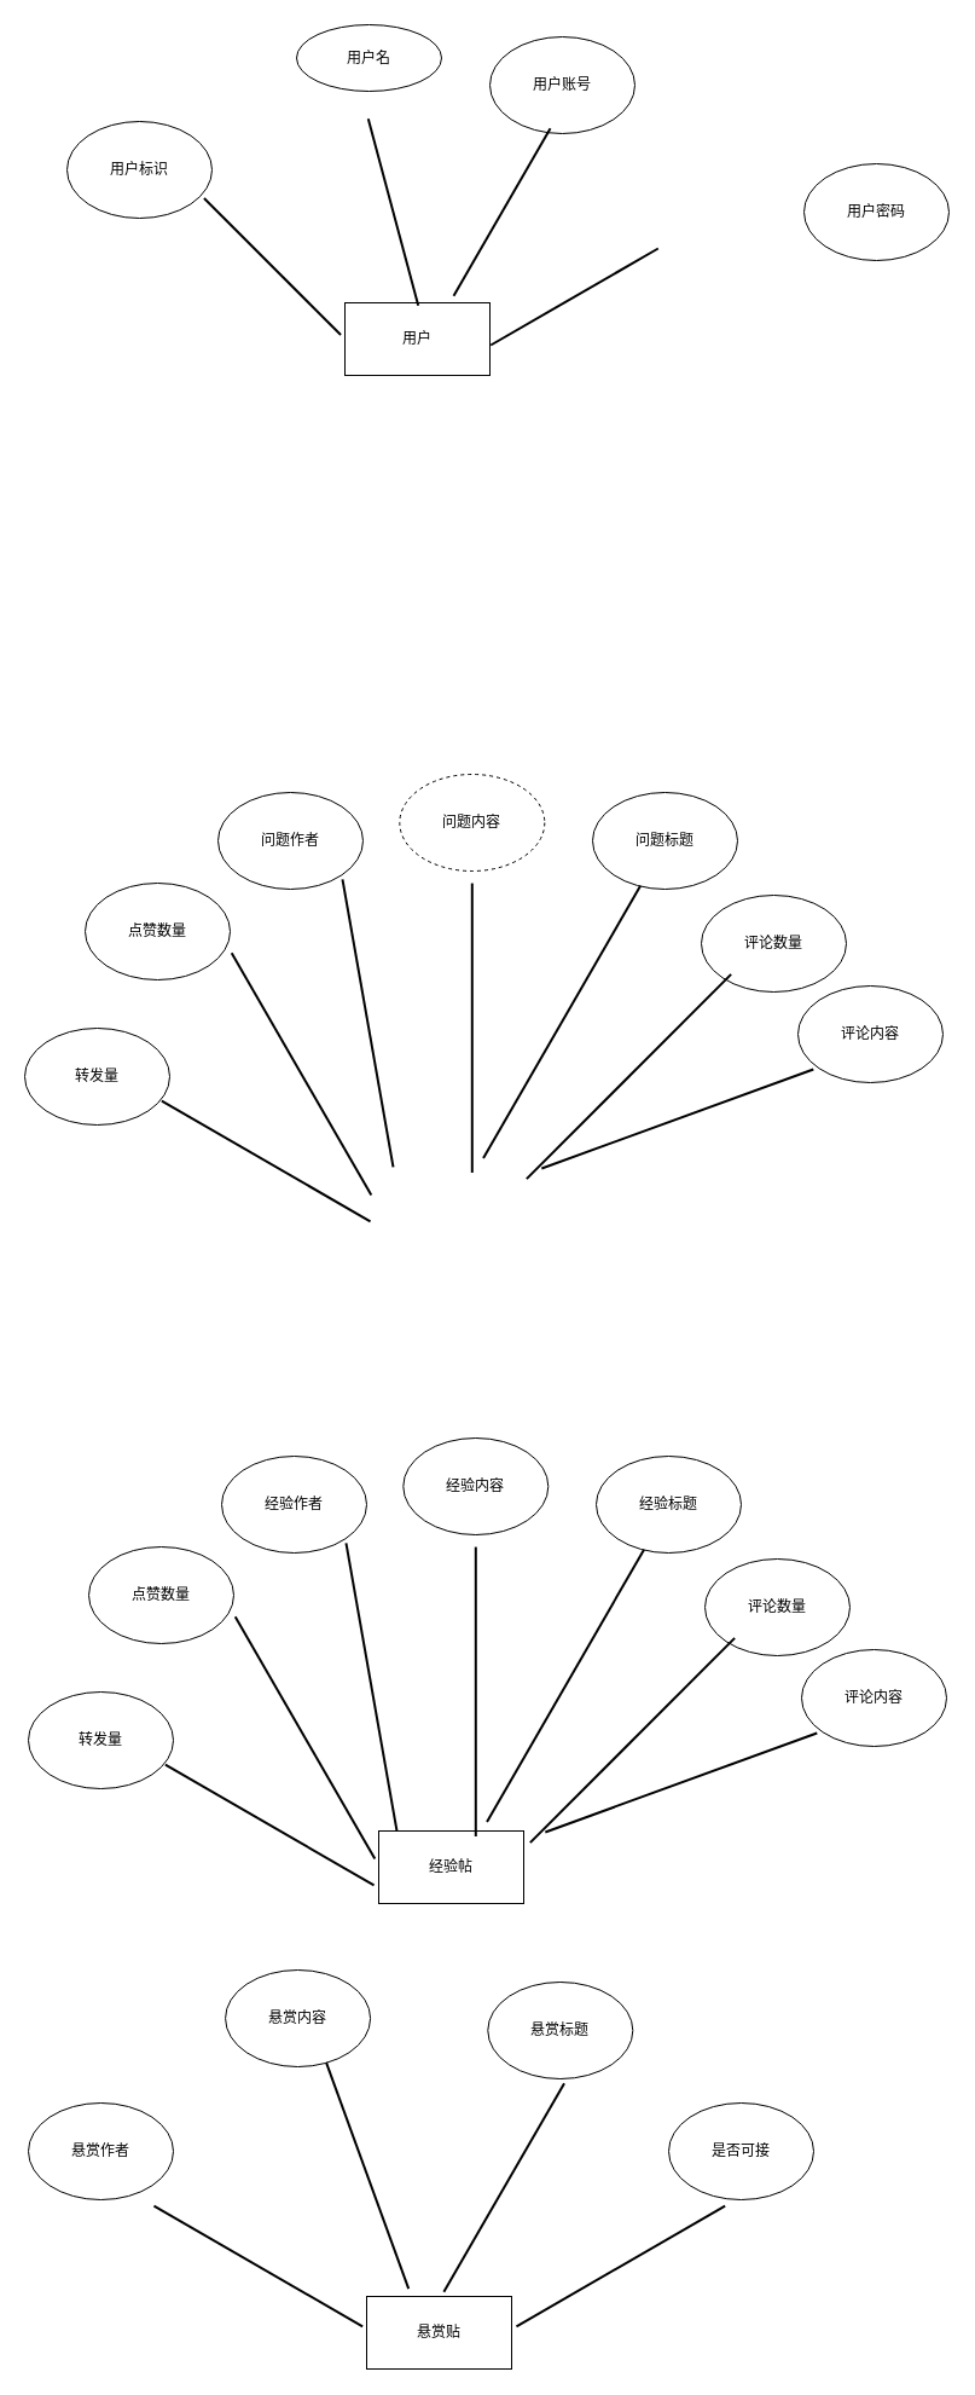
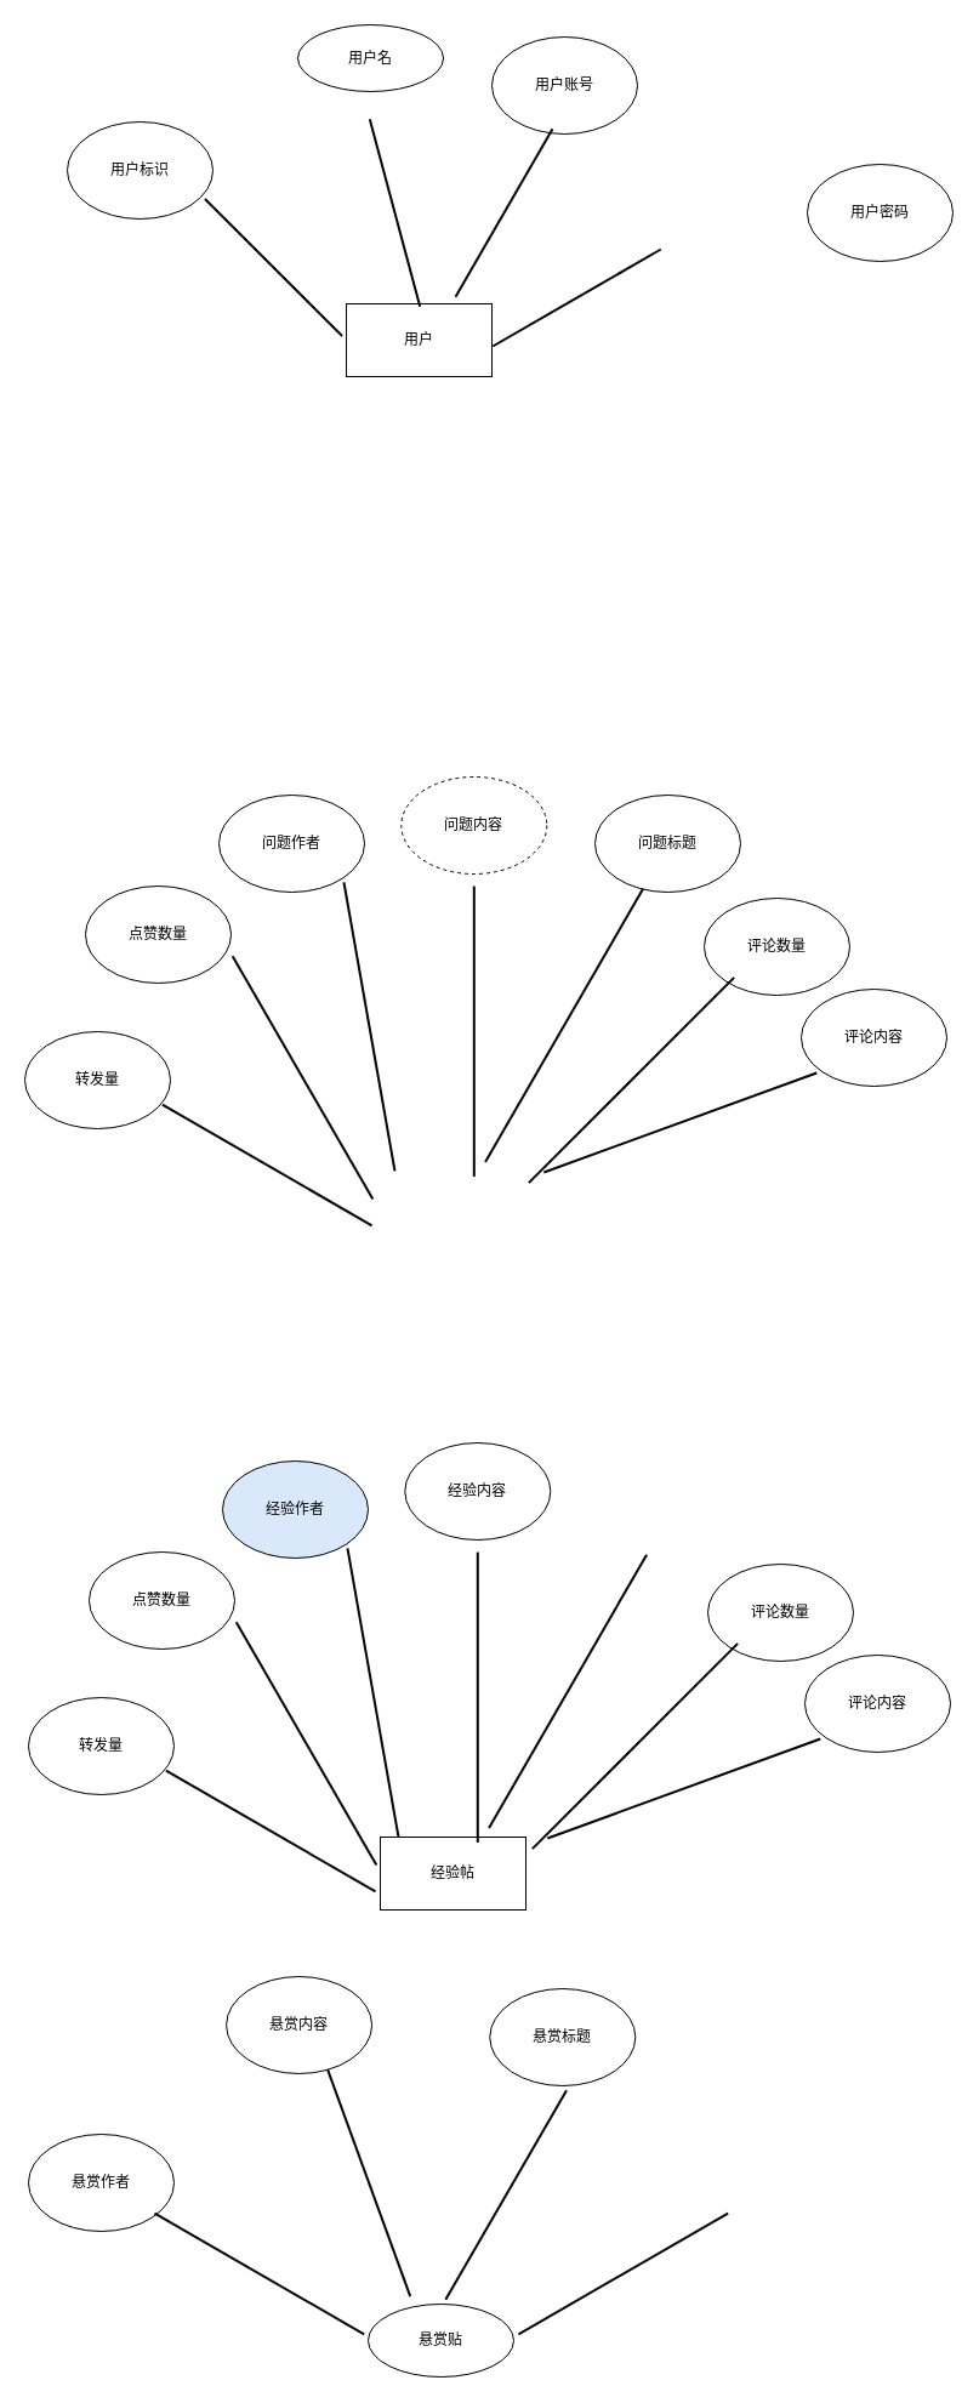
  <mxCell id="0" />
  <mxCell id="1" parent="0" />
  <mxCell id="2" value="用户" style="rounded=0;whiteSpace=wrap;html=1;" vertex="1" parent="1"><mxGeometry x="285" y="250" width="120" height="60" as="geometry" /></mxCell>
  <mxCell id="3" value="用户名" style="ellipse;whiteSpace=wrap;html=1;" vertex="1" parent="1"><mxGeometry x="245" y="20" width="120" height="55" as="geometry" /></mxCell>
- <mxCell id="4" value="悬赏贴" style="rounded=0;whiteSpace=wrap;html=1;" vertex="1" parent="1"><mxGeometry x="303" y="1899" width="120" height="60" as="geometry" /></mxCell>
+ <mxCell id="4" value="悬赏贴" style="ellipse;whiteSpace=wrap;html=1;" vertex="1" parent="1"><mxGeometry x="303" y="1899" width="120" height="60" as="geometry" /></mxCell>
  <mxCell id="5" value="用户账号" style="ellipse;whiteSpace=wrap;html=1;" vertex="1" parent="1"><mxGeometry x="405" y="30" width="120" height="80" as="geometry" /></mxCell>
  <mxCell id="6" value="用户密码" style="ellipse;whiteSpace=wrap;html=1;" vertex="1" parent="1"><mxGeometry x="665" y="135" width="120" height="80" as="geometry" /></mxCell>
  <mxCell id="7" value="用户标识" style="ellipse;whiteSpace=wrap;html=1;" vertex="1" parent="1"><mxGeometry x="55" y="100" width="120" height="80" as="geometry" /></mxCell>
  <mxCell id="8" value="问题内容" style="ellipse;whiteSpace=wrap;html=1;dashed=1;" vertex="1" parent="1"><mxGeometry x="330.3" y="640" width="120" height="80" as="geometry" /></mxCell>
  <mxCell id="9" value="问题标题" style="ellipse;whiteSpace=wrap;html=1;" vertex="1" parent="1"><mxGeometry x="490" y="655" width="120" height="80" as="geometry" /></mxCell>
  <mxCell id="10" value="问题作者" style="ellipse;whiteSpace=wrap;html=1;" vertex="1" parent="1"><mxGeometry x="180" y="655" width="120" height="80" as="geometry" /></mxCell>
  <mxCell id="11" value="点赞数量" style="ellipse;whiteSpace=wrap;html=1;" vertex="1" parent="1"><mxGeometry x="70" y="730" width="120" height="80" as="geometry" /></mxCell>
  <mxCell id="12" value="评论数量" style="ellipse;whiteSpace=wrap;html=1;" vertex="1" parent="1"><mxGeometry x="580" y="740" width="120" height="80" as="geometry" /></mxCell>
  <mxCell id="13" value="评论内容" style="ellipse;whiteSpace=wrap;html=1;" vertex="1" parent="1"><mxGeometry x="660" y="815" width="120" height="80" as="geometry" /></mxCell>
  <mxCell id="14" value="转发量" style="ellipse;whiteSpace=wrap;html=1;" vertex="1" parent="1"><mxGeometry x="20" y="850" width="120" height="80" as="geometry" /></mxCell>
  <mxCell id="15" value="悬赏内容" style="ellipse;whiteSpace=wrap;html=1;" vertex="1" parent="1"><mxGeometry x="186.08" y="1629" width="120" height="80" as="geometry" /></mxCell>
  <mxCell id="16" value="悬赏标题" style="ellipse;whiteSpace=wrap;html=1;" vertex="1" parent="1"><mxGeometry x="403.3" y="1639" width="120" height="80" as="geometry" /></mxCell>
- <mxCell id="17" value="悬赏作者" style="ellipse;whiteSpace=wrap;html=1;" vertex="1" parent="1"><mxGeometry x="23" y="1739" width="120" height="80" as="geometry" /></mxCell>
- <mxCell id="18" value="是否可接" style="ellipse;whiteSpace=wrap;html=1;" vertex="1" parent="1"><mxGeometry x="553" y="1739" width="120" height="80" as="geometry" /></mxCell>
+ <mxCell id="17" value="悬赏作者" style="ellipse;whiteSpace=wrap;html=1;" vertex="1" parent="1"><mxGeometry x="23" y="1759" width="120" height="80" as="geometry" /></mxCell>
  <mxCell id="19" value="" style="line;strokeWidth=2;html=1;rotation=45;" vertex="1" parent="1"><mxGeometry x="145" y="215" width="160" height="10" as="geometry" /></mxCell>
  <mxCell id="20" value="" style="line;strokeWidth=2;html=1;rotation=75;" vertex="1" parent="1"><mxGeometry x="245" y="170" width="160" height="10" as="geometry" /></mxCell>
  <mxCell id="21" value="" style="line;strokeWidth=2;html=1;rotation=-240;" vertex="1" parent="1"><mxGeometry x="335" y="170" width="160" height="10" as="geometry" /></mxCell>
  <mxCell id="22" value="" style="line;strokeWidth=2;html=1;rotation=-210;" vertex="1" parent="1"><mxGeometry x="395" y="240" width="160" height="10" as="geometry" /></mxCell>
  <mxCell id="23" value="" style="line;strokeWidth=2;html=1;rotation=30;" vertex="1" parent="1"><mxGeometry x="120" y="955" width="199.4" height="10" as="geometry" /></mxCell>
  <mxCell id="24" value="" style="line;strokeWidth=2;html=1;rotation=60;" vertex="1" parent="1"><mxGeometry x="133.41" y="882.95" width="231.21" height="10" as="geometry" /></mxCell>
  <mxCell id="25" value="" style="line;strokeWidth=2;html=1;rotation=80;" vertex="1" parent="1"><mxGeometry x="183.08" y="840.88" width="241.8" height="10" as="geometry" /></mxCell>
  <mxCell id="26" value="" style="line;strokeWidth=2;html=1;rotation=90;" vertex="1" parent="1"><mxGeometry x="270.6" y="844.77" width="239.4" height="10" as="geometry" /></mxCell>
  <mxCell id="27" value="" style="line;strokeWidth=2;html=1;rotation=-240;" vertex="1" parent="1"><mxGeometry x="334.55" y="839.8" width="260" height="10" as="geometry" /></mxCell>
  <mxCell id="28" value="" style="line;strokeWidth=2;html=1;rotation=-225;" vertex="1" parent="1"><mxGeometry x="400.3" y="885" width="239.4" height="10" as="geometry" /></mxCell>
  <mxCell id="29" value="" style="line;strokeWidth=2;html=1;rotation=-200;" vertex="1" parent="1"><mxGeometry x="440.6" y="920" width="239.4" height="10" as="geometry" /></mxCell>
  <mxCell id="30" value="经验帖" style="rounded=0;whiteSpace=wrap;html=1;" vertex="1" parent="1"><mxGeometry x="313" y="1514" width="120" height="60" as="geometry" /></mxCell>
  <mxCell id="31" value="经验内容" style="ellipse;whiteSpace=wrap;html=1;" vertex="1" parent="1"><mxGeometry x="333.3" y="1189" width="120" height="80" as="geometry" /></mxCell>
- <mxCell id="32" value="经验标题" style="ellipse;whiteSpace=wrap;html=1;" vertex="1" parent="1"><mxGeometry x="493" y="1204" width="120" height="80" as="geometry" /></mxCell>
- <mxCell id="33" value="经验作者" style="ellipse;whiteSpace=wrap;html=1;" vertex="1" parent="1"><mxGeometry x="183" y="1204" width="120" height="80" as="geometry" /></mxCell>
+ <mxCell id="33" value="经验作者" style="ellipse;whiteSpace=wrap;html=1;fillColor=#dae8fc;" vertex="1" parent="1"><mxGeometry x="183" y="1204" width="120" height="80" as="geometry" /></mxCell>
  <mxCell id="34" value="点赞数量" style="ellipse;whiteSpace=wrap;html=1;" vertex="1" parent="1"><mxGeometry x="73" y="1279" width="120" height="80" as="geometry" /></mxCell>
  <mxCell id="35" value="评论数量" style="ellipse;whiteSpace=wrap;html=1;" vertex="1" parent="1"><mxGeometry x="583" y="1289" width="120" height="80" as="geometry" /></mxCell>
  <mxCell id="36" value="评论内容" style="ellipse;whiteSpace=wrap;html=1;" vertex="1" parent="1"><mxGeometry x="663" y="1364" width="120" height="80" as="geometry" /></mxCell>
  <mxCell id="37" value="转发量" style="ellipse;whiteSpace=wrap;html=1;" vertex="1" parent="1"><mxGeometry x="23" y="1399" width="120" height="80" as="geometry" /></mxCell>
  <mxCell id="38" value="" style="line;strokeWidth=2;html=1;rotation=30;" vertex="1" parent="1"><mxGeometry x="123" y="1504" width="199.4" height="10" as="geometry" /></mxCell>
  <mxCell id="39" value="" style="line;strokeWidth=2;html=1;rotation=60;" vertex="1" parent="1"><mxGeometry x="136.41" y="1431.95" width="231.21" height="10" as="geometry" /></mxCell>
  <mxCell id="40" value="" style="line;strokeWidth=2;html=1;rotation=80;" vertex="1" parent="1"><mxGeometry x="186.08" y="1389.88" width="241.8" height="10" as="geometry" /></mxCell>
  <mxCell id="41" value="" style="line;strokeWidth=2;html=1;rotation=90;" vertex="1" parent="1"><mxGeometry x="273.6" y="1393.77" width="239.4" height="10" as="geometry" /></mxCell>
  <mxCell id="42" value="" style="line;strokeWidth=2;html=1;rotation=-240;" vertex="1" parent="1"><mxGeometry x="337.55" y="1388.8" width="260" height="10" as="geometry" /></mxCell>
  <mxCell id="43" value="" style="line;strokeWidth=2;html=1;rotation=-225;" vertex="1" parent="1"><mxGeometry x="403.3" y="1434" width="239.4" height="10" as="geometry" /></mxCell>
  <mxCell id="44" value="" style="line;strokeWidth=2;html=1;rotation=-200;" vertex="1" parent="1"><mxGeometry x="443.6" y="1469" width="239.4" height="10" as="geometry" /></mxCell>
  <mxCell id="45" value="" style="line;strokeWidth=2;html=1;rotation=30;" vertex="1" parent="1"><mxGeometry x="113.6" y="1869" width="199.4" height="10" as="geometry" /></mxCell>
  <mxCell id="46" value="" style="line;strokeWidth=2;html=1;rotation=70;" vertex="1" parent="1"><mxGeometry x="203.9" y="1794" width="199.4" height="10" as="geometry" /></mxCell>
  <mxCell id="47" value="" style="line;strokeWidth=2;html=1;rotation=-240;" vertex="1" parent="1"><mxGeometry x="317" y="1804" width="199.4" height="10" as="geometry" /></mxCell>
  <mxCell id="48" value="" style="line;strokeWidth=2;html=1;rotation=-210;" vertex="1" parent="1"><mxGeometry x="413.6" y="1869" width="199.4" height="10" as="geometry" /></mxCell>
